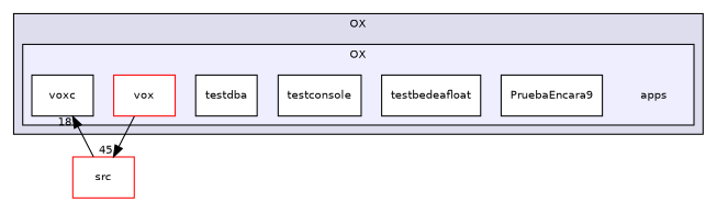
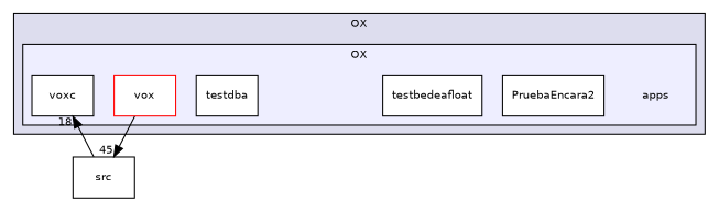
  digraph {
    compound=true
    node [fontname=Helvetica fontsize=10 shape=box color=black fillcolor=white style=filled]
    edge [labeldistance=1.5 labelfontname=Helvetica labelfontsize=10]
    n1 [label=apps shape=plaintext color="" fillcolor="" style=""]
-   n2 [label=PruebaEncara9]
+   n2 [label=PruebaEncara2]
    n3 [label=testbedeafloat]
-   n4 [label=testconsole]
    n5 [label=testdba]
    n6 [color=red label=vox]
    n7 [label=voxc]
-   n8 [color=red label=src]
+   n8 [label=src]
    subgraph cluster_1 {
      bgcolor="#ddddee"
      fontname=Helvetica
      fontsize=10
      label=OX
      pencolor=black
      subgraph cluster_2 {
        bgcolor="#eeeeff"
        fontname=Helvetica
        fontsize=10
        label=OX
        pencolor=black
        n1
        n2
        n3
-       n4
        n5
        n6
        n7
      }
    }
    n6 -> n8 [headlabel=45]
    n8 -> n7 [headlabel=18]
  }
